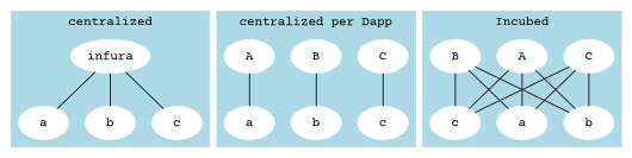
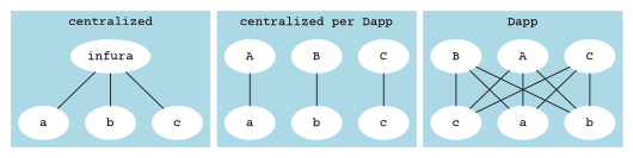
  graph {
    fontname="Courier Prime"
    node [color=white fontname="Courier Prime" style=filled]
    edge [fontname="Courier Prime"]
    n1 [label=infura]
    n2 [label=a]
    n3 [label=b]
    n4 [label=c]
    n5 [label=C]
    n6 [label=c]
    n7 [label=B]
    n8 [label=b]
    n9 [label=A]
    n10 [label=a]
    A
    a
    b
    c
    B
    C
    subgraph cluster_1 {
      color=lightblue
      label=centralized
      style=filled
      n1
      n2
      n3
      n4
    }
    subgraph cluster_2 {
      color=lightblue
      label="centralized per Dapp"
      style=filled
      n5
      n6
      n7
      n8
      n9
      n10
    }
    subgraph cluster_3 {
      color=lightblue
-     label=Incubed
+     label=Dapp
      style=filled
      A
      a
      b
      c
      B
      C
    }
    n1 -- n2
    n1 -- n3
    n1 -- n4
    n5 -- n6
    n7 -- n8
    n9 -- n10
    A -- a
    A -- b
    A -- c
    B -- a
    B -- b
    B -- c
    C -- a
    C -- b
    C -- c
  }
